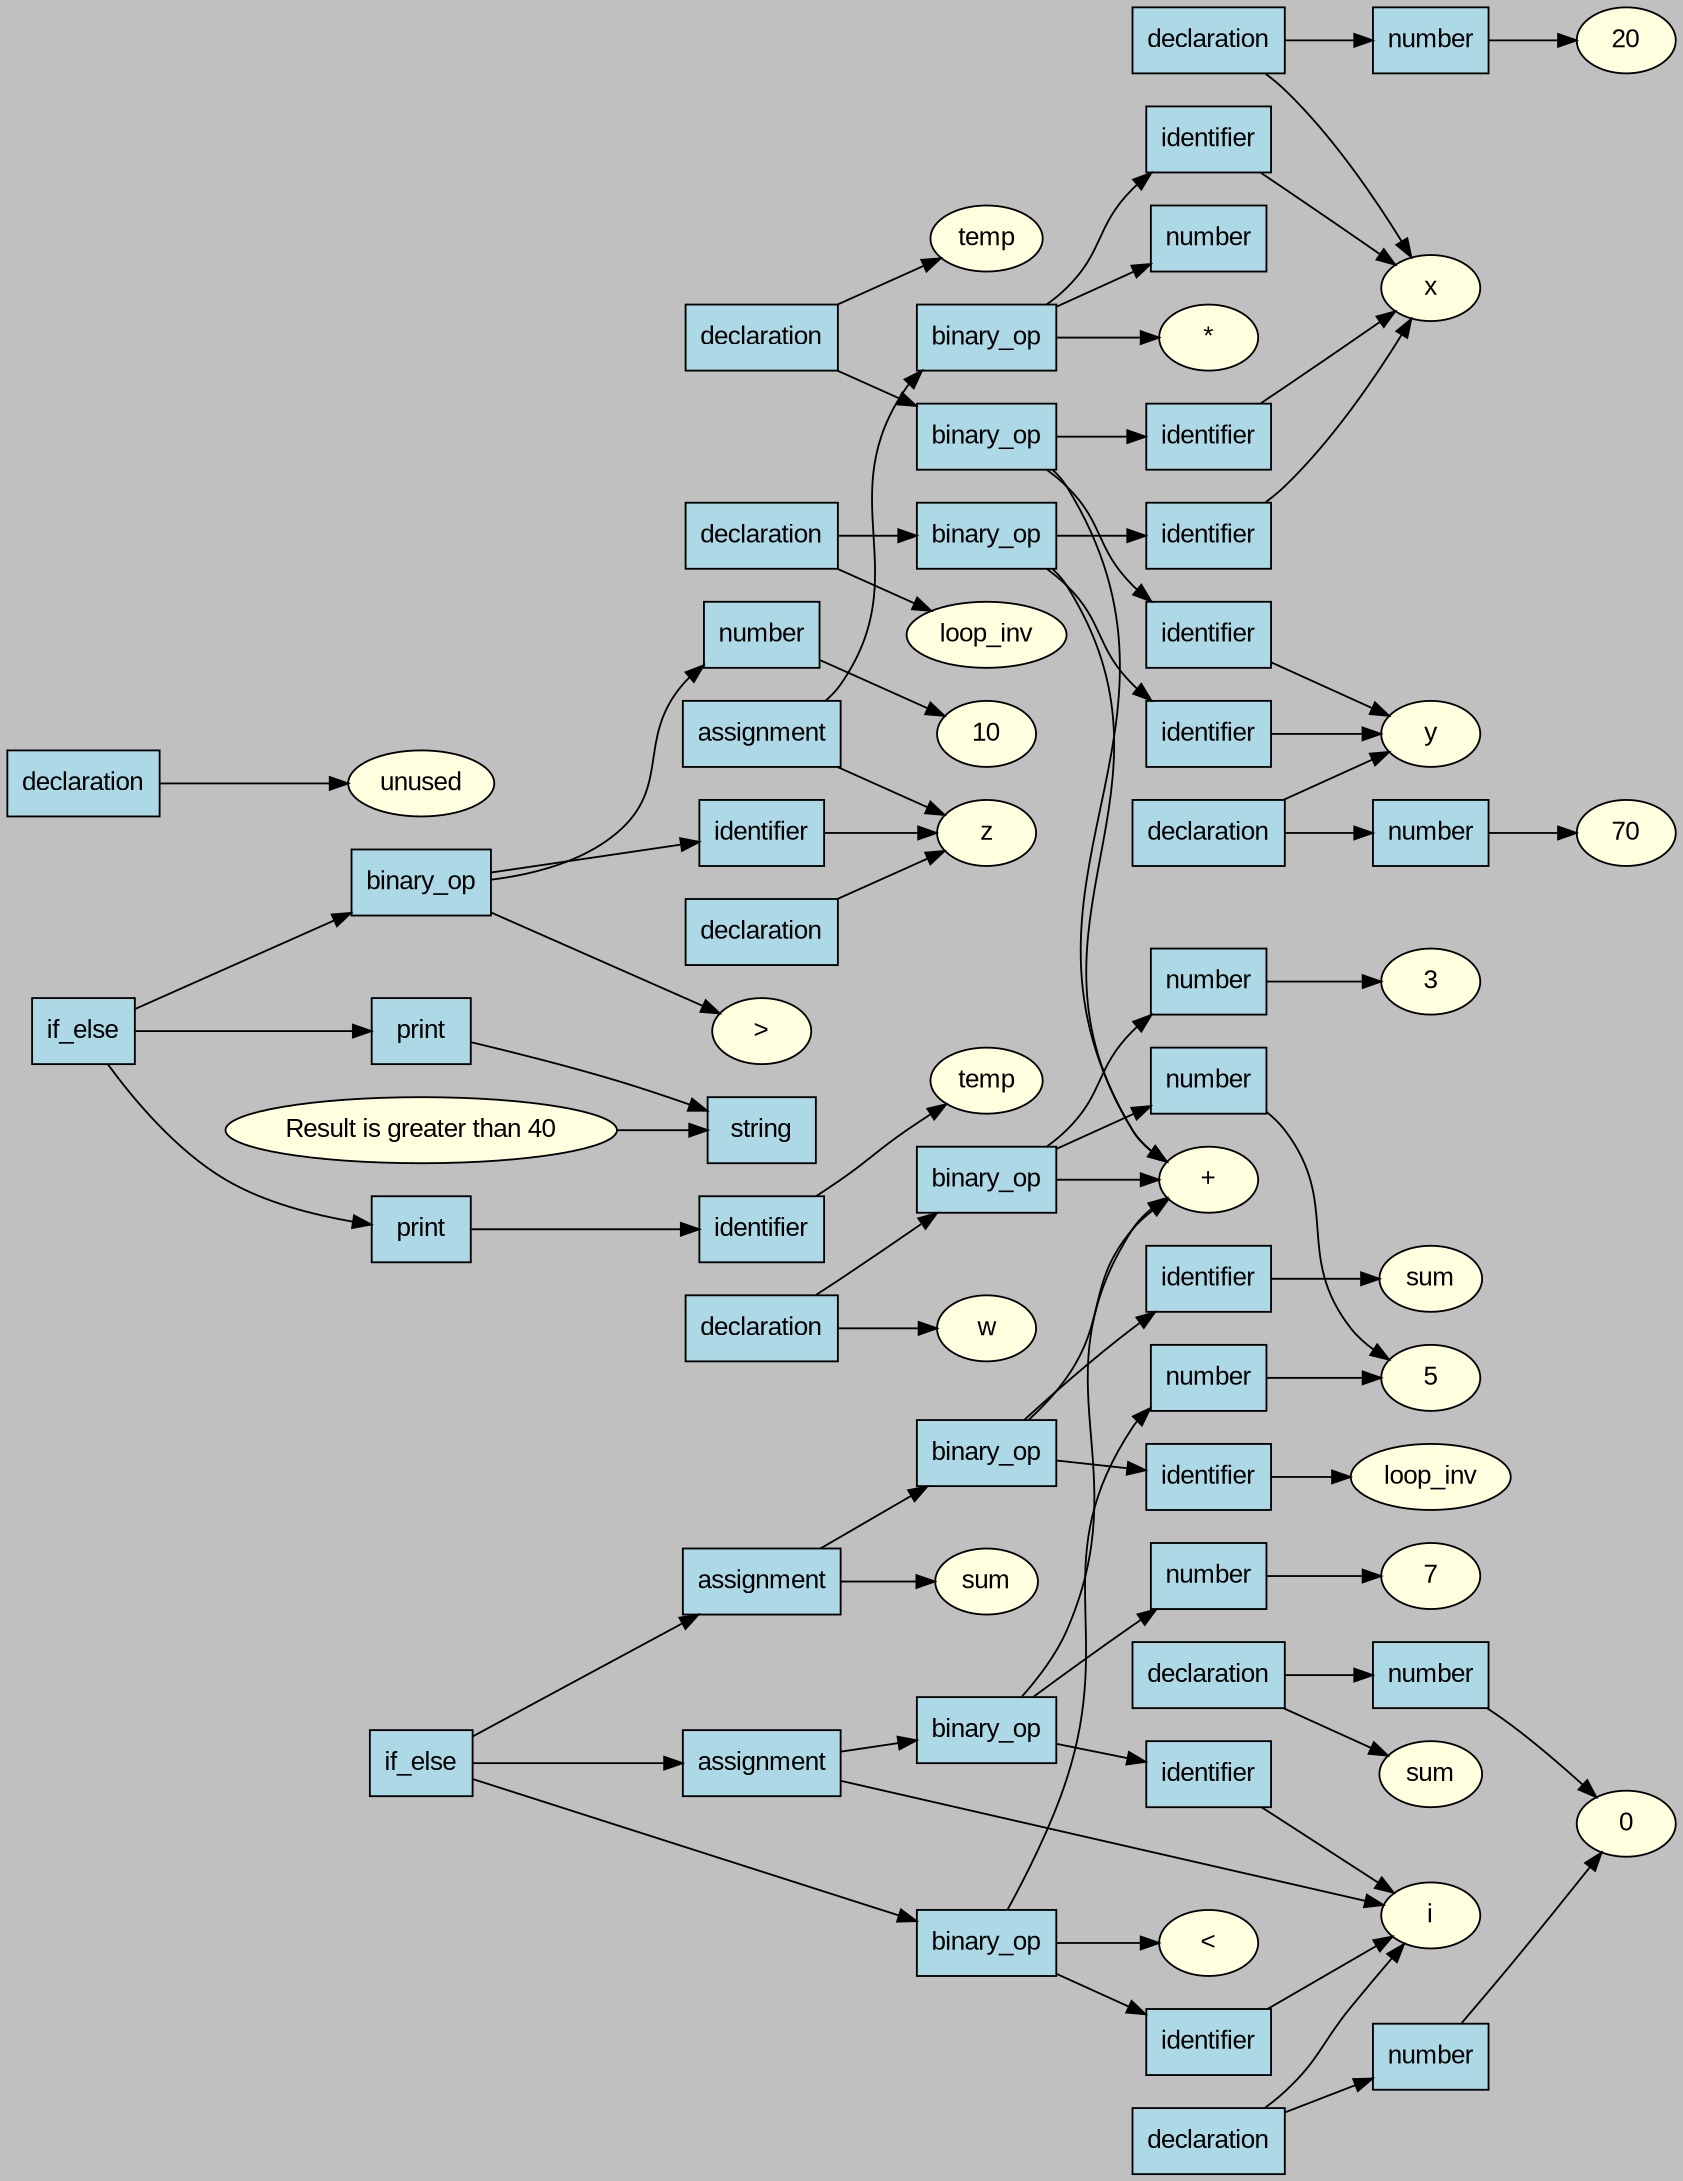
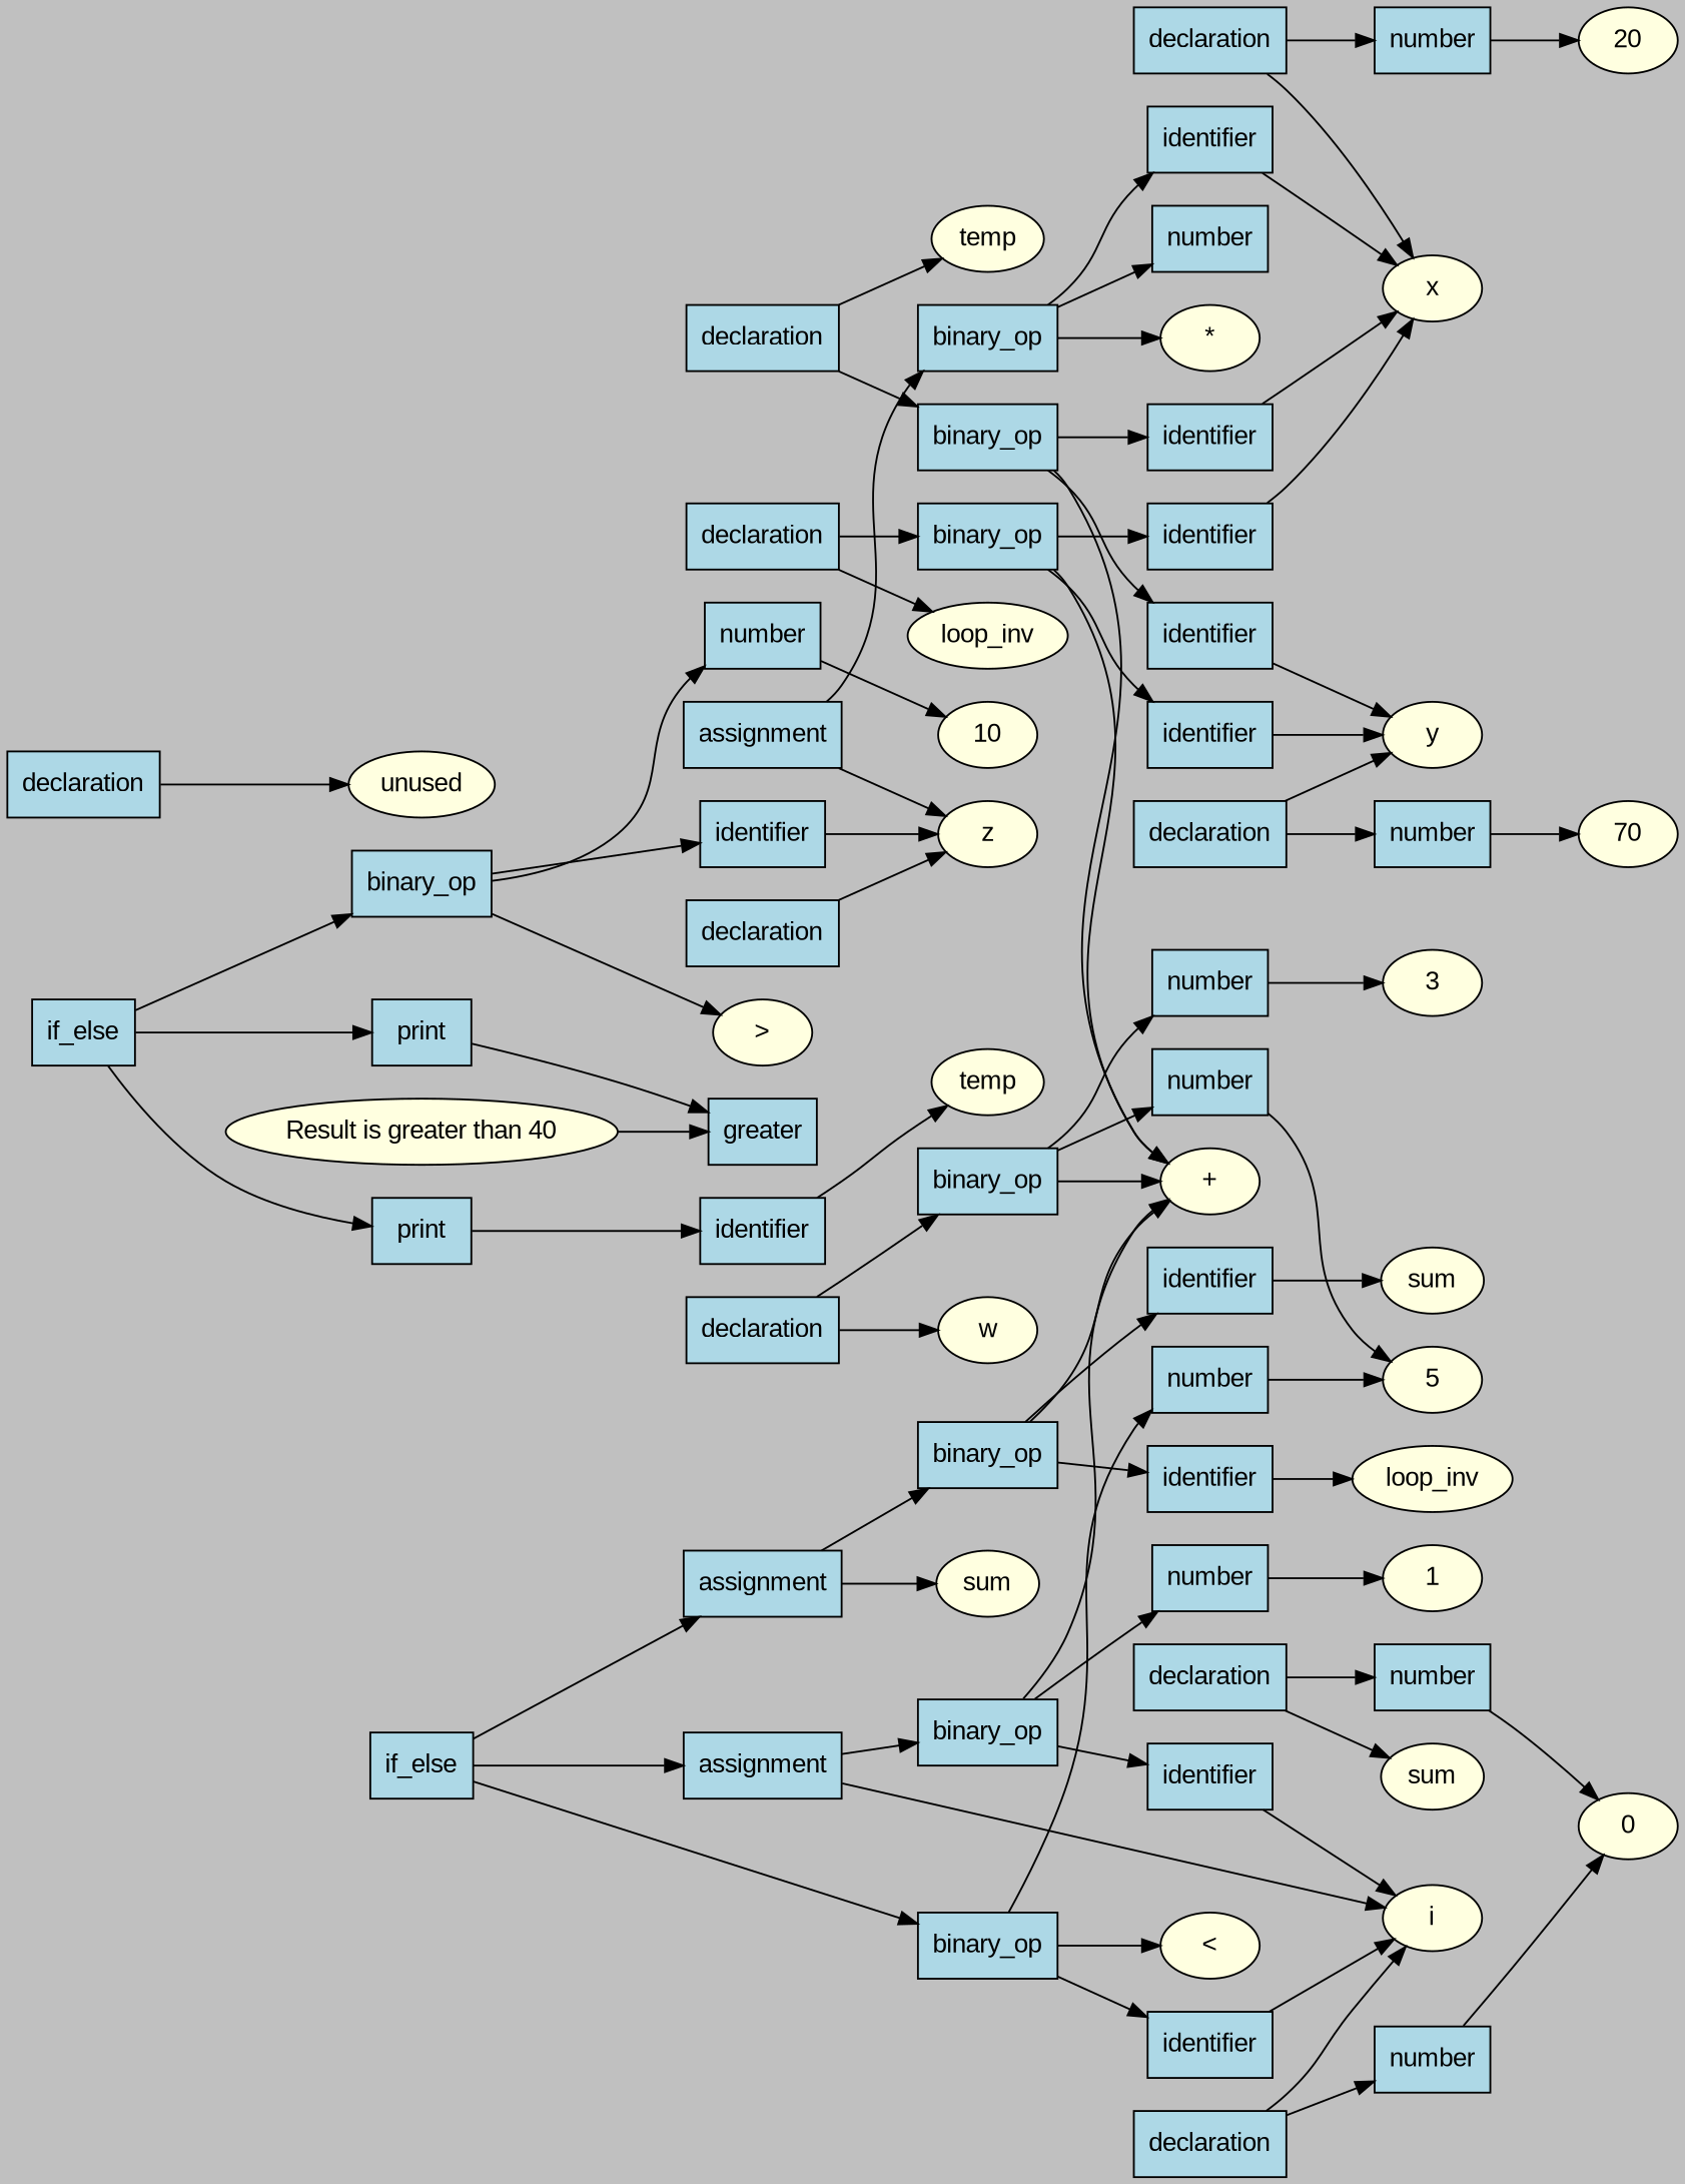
  digraph {
    bgcolor=gray
    rankdir=LR
    node [fillcolor=lightblue fontcolor=black fontname=Arial fontsize=14 shape=rectangle style=filled]
    edge [color=black]
    n1 [label=declaration]
    n2 [fillcolor=lightyellow label=x shape=ellipse]
    n3 [label=number]
    n4 [fillcolor=lightyellow label=20 shape=ellipse]
    n5 [label=declaration]
    n6 [fillcolor=lightyellow label=y shape=ellipse]
    n7 [label=number]
    n8 [fillcolor=lightyellow label=70 shape=ellipse]
    n9 [label=declaration]
    n10 [fillcolor=lightyellow label=z shape=ellipse]
    n11 [label=declaration]
    n12 [fillcolor=lightyellow label=w shape=ellipse]
    n13 [label=binary_op]
    n14 [fillcolor=lightyellow label="+" shape=ellipse]
    n15 [label=number]
    n16 [label=number]
    n17 [fillcolor=lightyellow label=3 shape=ellipse]
    n18 [fillcolor=lightyellow label=5 shape=ellipse]
    n19 [label=declaration]
    n20 [fillcolor=lightyellow label=unused shape=ellipse]
    n21 [label=assignment]
    n22 [label=binary_op]
    n23 [fillcolor=lightyellow label="*" shape=ellipse]
    n24 [label=identifier]
    n25 [label=number]
    n26 [label=declaration]
    n27 [fillcolor=lightyellow label=i shape=ellipse]
    n28 [label=number]
    n29 [fillcolor=lightyellow label=0 shape=ellipse]
    n30 [label=declaration]
    n31 [fillcolor=lightyellow label=sum shape=ellipse]
    n32 [label=number]
    n33 [label=declaration]
    n34 [fillcolor=lightyellow label=loop_inv shape=ellipse]
    n35 [label=binary_op]
    n36 [label=identifier]
    n37 [label=identifier]
    n38 [label=declaration]
    n39 [fillcolor=lightyellow label=temp shape=ellipse]
    n40 [label=binary_op]
    n41 [label=identifier]
    n42 [label=identifier]
    n43 [label=if_else]
    n44 [label=binary_op]
    n45 [label=assignment]
    n46 [label=assignment]
    n47 [fillcolor=lightyellow label="<" shape=ellipse]
    n48 [label=identifier]
    n49 [label=number]
    n50 [fillcolor=lightyellow label=sum shape=ellipse]
    n51 [label=binary_op]
    n52 [label=binary_op]
    n53 [label=identifier]
    n54 [label=identifier]
    n55 [fillcolor=lightyellow label=sum shape=ellipse]
    n56 [fillcolor=lightyellow label=loop_inv shape=ellipse]
    n57 [label=identifier]
    n58 [label=number]
-   n59 [fillcolor=lightyellow label=7 shape=ellipse]
+   n59 [fillcolor=lightyellow label=1 shape=ellipse]
    n60 [label=if_else]
    n61 [label=binary_op]
    n62 [label=print]
    n63 [label=print]
    n64 [fillcolor=lightyellow label=">" shape=ellipse]
    n65 [label=identifier]
    n66 [label=number]
-   n67 [label=string]
+   n67 [label=greater]
    n68 [label=identifier]
    n69 [fillcolor=lightyellow label=10 shape=ellipse]
    n70 [fillcolor=lightyellow label="Result is greater than 40" shape=ellipse]
    n71 [fillcolor=lightyellow label=temp shape=ellipse]
    n1 -> n2
    n1 -> n3
    n3 -> n4
    n5 -> n6
    n5 -> n7
    n7 -> n8
    n9 -> n10
    n11 -> n12
    n11 -> n13
    n13 -> n14
    n13 -> n15
    n13 -> n16
    n15 -> n17
    n16 -> n18
    n19 -> n20
    n21 -> n10
    n21 -> n22
    n22 -> n23
    n22 -> n24
    n22 -> n25
    n24 -> n2
    n26 -> n27
    n26 -> n28
    n28 -> n29
    n30 -> n31
    n30 -> n32
    n32 -> n29
    n33 -> n34
    n33 -> n35
    n35 -> n14
    n35 -> n36
    n35 -> n37
    n36 -> n2
    n37 -> n6
    n38 -> n39
    n38 -> n40
    n40 -> n14
    n40 -> n41
    n40 -> n42
    n41 -> n2
    n42 -> n6
    n43 -> n44
    n43 -> n45
    n43 -> n46
    n44 -> n47
    n44 -> n48
    n44 -> n49
    n45 -> n50
    n45 -> n51
    n46 -> n27
    n46 -> n52
    n48 -> n27
    n49 -> n18
    n51 -> n14
    n51 -> n53
    n51 -> n54
    n52 -> n14
    n52 -> n57
    n52 -> n58
    n53 -> n55
    n54 -> n56
    n57 -> n27
    n58 -> n59
    n60 -> n61
    n60 -> n62
    n60 -> n63
    n61 -> n64
    n61 -> n65
    n61 -> n66
    n62 -> n67
    n63 -> n68
    n65 -> n10
    n66 -> n69
    n68 -> n71
    n70 -> n67
  }
